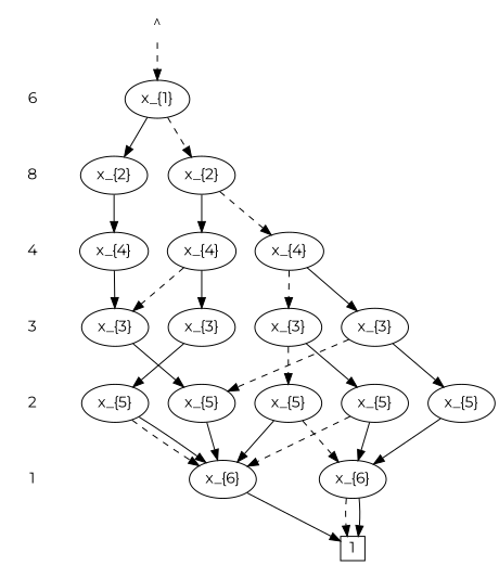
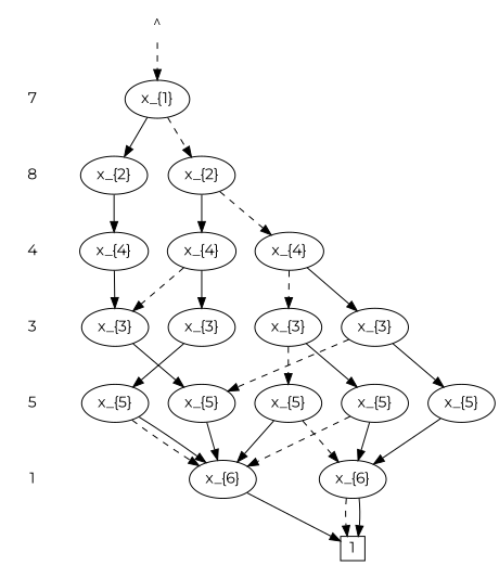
  digraph {
    fontname=Montserrat
    node [fontname=Montserrat]
    edge [fontname=Montserrat style=solid]
-   n1 [label=6 shape=none]
+   n1 [label=7 shape=none]
    n2 [label="x_{1}"]
    n3 [label=8 shape=none]
    n4 [label="x_{2}"]
    n5 [label="x_{2}"]
    n6 [label=4 shape=none]
    n7 [label="x_{4}"]
    n8 [label="x_{4}"]
    n9 [label="x_{4}"]
    n10 [label=3 shape=none]
    n11 [label="x_{3}"]
    n12 [label="x_{3}"]
    n13 [label="x_{3}"]
    n14 [label="x_{3}"]
-   n15 [label=2 shape=none]
+   n15 [label=5 shape=none]
    n16 [label="x_{5}"]
    n17 [label="x_{5}"]
    n18 [label="x_{5}"]
    n19 [label="x_{5}"]
    n20 [label="x_{5}"]
    n21 [label=1 shape=none]
    n22 [label="x_{6}"]
    n23 [label="x_{6}"]
    n24 [label=1 margin=0.05 shape=square width=0]
    "^" [shape=none]
    subgraph sub_1 {
      rank=same
      n1
      n2
    }
    subgraph sub_2 {
      rank=same
      n3
      n4
      n5
    }
    subgraph sub_3 {
      rank=same
      n6
      n7
      n8
      n9
    }
    subgraph sub_4 {
      rank=same
      n10
      n11
      n12
      n13
      n14
    }
    subgraph sub_5 {
      rank=same
      n15
      n16
      n17
      n18
      n19
      n20
    }
    subgraph sub_6 {
      rank=same
      n21
      n22
      n23
    }
    n1 -> n3 [style=invis]
    n2 -> n4 [style=dashed]
    n2 -> n5
    n3 -> n6 [style=invis]
    n4 -> n7 [style=dashed]
    n4 -> n8
    n5 -> n9
    n6 -> n10 [style=invis]
    n7 -> n12 [style=dashed]
    n7 -> n13
    n8 -> n11 [style=dashed]
    n8 -> n14
    n9 -> n11
    n10 -> n15 [style=invis]
    n11 -> n16
    n12 -> n18 [style=dashed]
    n12 -> n19
    n13 -> n16 [style=dashed]
    n13 -> n20
    n14 -> n17
    n15 -> n21 [style=invis]
    n16 -> n22
    n17 -> n22 [style=dashed]
    n17 -> n22
    n18 -> n22
    n18 -> n23 [style=dashed]
    n19 -> n22 [style=dashed]
    n19 -> n23
    n20 -> n23
    n22 -> n24
    n23 -> n24 [style=dashed]
    n23 -> n24
    "^" -> n2 [style=dashed]
  }
